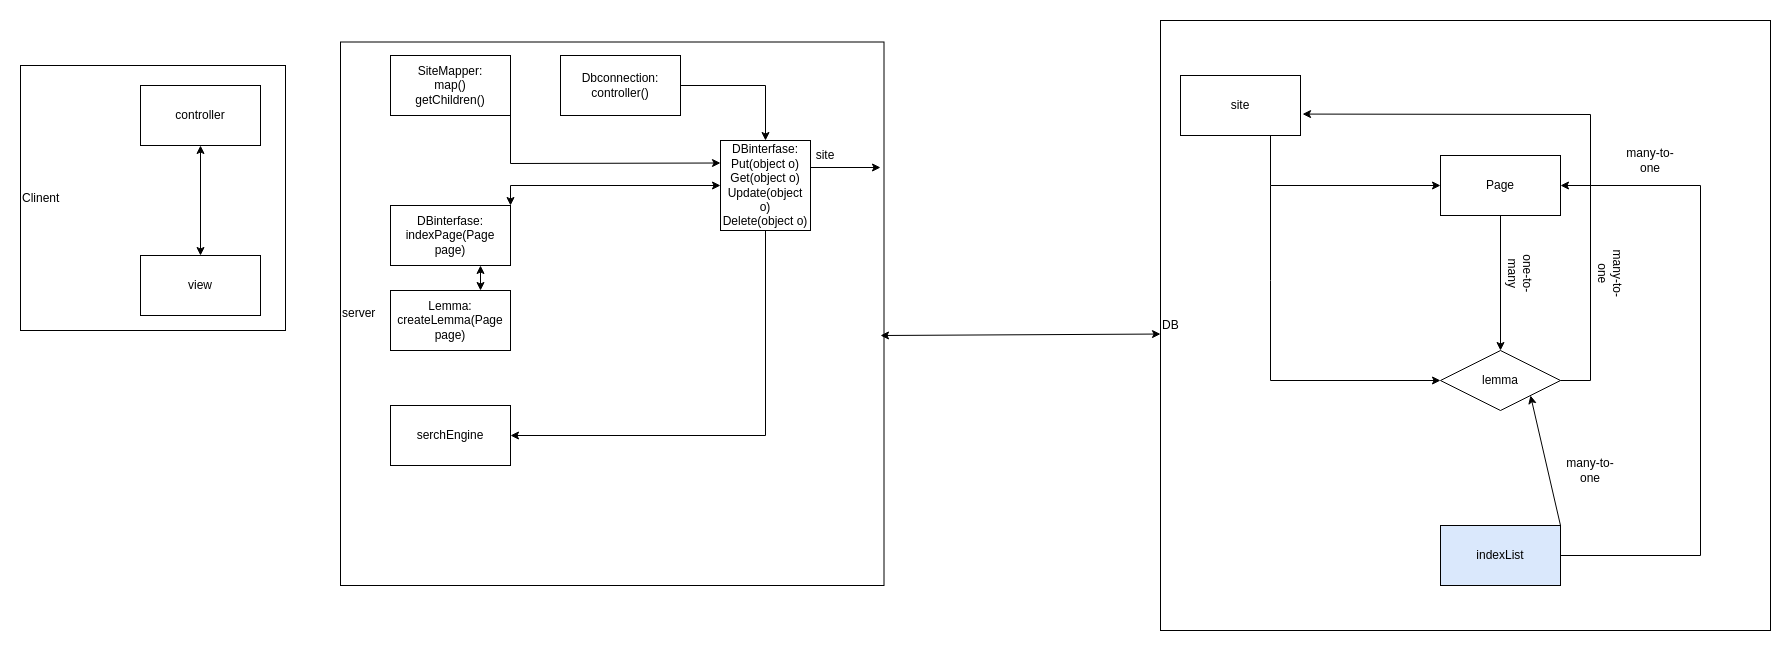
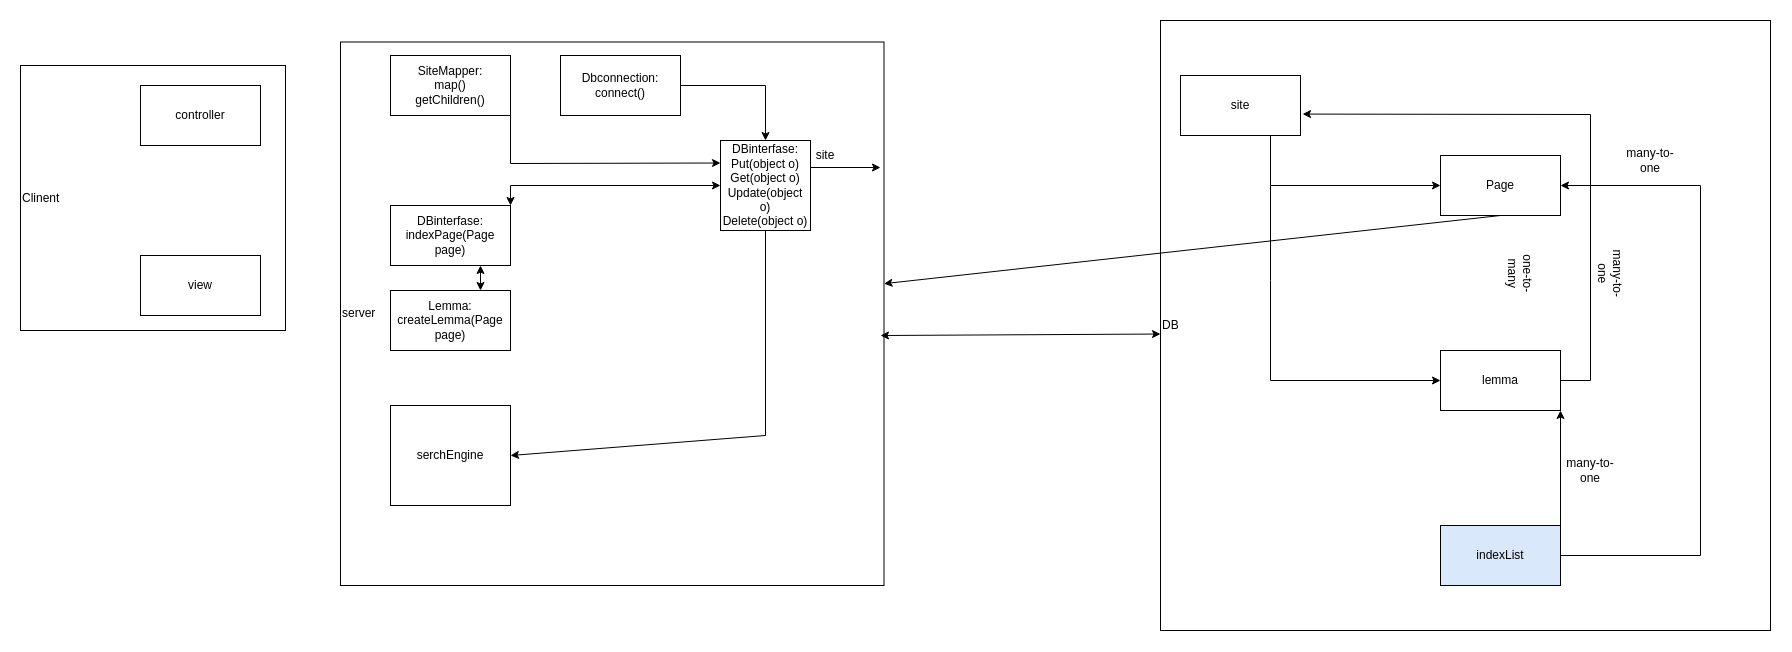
  <mxCell id="0" />
  <mxCell id="1" parent="0" />
  <mxCell id="2" value="server" style="whiteSpace=wrap;html=1;aspect=fixed;align=left;" vertex="1" parent="1"><mxGeometry x="340" y="41.5" width="543.5" height="543.5" as="geometry" /></mxCell>
  <mxCell id="3" value="&lt;div style=&quot;text-align: justify&quot;&gt;&lt;span&gt;Clinent&lt;/span&gt;&lt;/div&gt;" style="whiteSpace=wrap;html=1;aspect=fixed;align=left;" vertex="1" parent="1"><mxGeometry x="20" y="65" width="265" height="265" as="geometry" /></mxCell>
  <mxCell id="4" value="DB" style="whiteSpace=wrap;html=1;aspect=fixed;align=left;" vertex="1" parent="1"><mxGeometry x="1160" y="20" width="610" height="610" as="geometry" /></mxCell>
  <mxCell id="5" value="controller" style="rounded=0;whiteSpace=wrap;html=1;" vertex="1" parent="1"><mxGeometry x="140" y="85" width="120" height="60" as="geometry" /></mxCell>
  <mxCell id="6" value="view" style="rounded=0;whiteSpace=wrap;html=1;" vertex="1" parent="1"><mxGeometry x="140" y="255" width="120" height="60" as="geometry" /></mxCell>
  <mxCell id="7" value="SiteMapper:&lt;br&gt;map()&lt;br&gt;getChildren()" style="rounded=0;whiteSpace=wrap;html=1;" vertex="1" parent="1"><mxGeometry x="390" y="55" width="120" height="60" as="geometry" /></mxCell>
  <mxCell id="8" value="DBinterfase:&lt;br&gt;indexPage(Page page)" style="rounded=0;whiteSpace=wrap;html=1;" vertex="1" parent="1"><mxGeometry x="390" y="205" width="120" height="60" as="geometry" /></mxCell>
- <mxCell id="9" value="serchEngine" style="rounded=0;whiteSpace=wrap;html=1;" vertex="1" parent="1"><mxGeometry x="390" y="405" width="120" height="60" as="geometry" /></mxCell>
+ <mxCell id="9" value="serchEngine" style="rounded=0;whiteSpace=wrap;html=1;" vertex="1" parent="1"><mxGeometry x="390" y="405" width="120" height="100" as="geometry" /></mxCell>
  <mxCell id="10" value="Page" style="rounded=0;whiteSpace=wrap;html=1;" vertex="1" parent="1"><mxGeometry x="1440" y="155" width="120" height="60" as="geometry" /></mxCell>
  <mxCell id="11" value="site" style="rounded=0;whiteSpace=wrap;html=1;" vertex="1" parent="1"><mxGeometry x="1180" y="75" width="120" height="60" as="geometry" /></mxCell>
- <mxCell id="12" value="lemma" style="rhombus;whiteSpace=wrap;html=1;" vertex="1" parent="1"><mxGeometry x="1440" y="350" width="120" height="60" as="geometry" /></mxCell>
+ <mxCell id="12" value="lemma" style="rounded=0;whiteSpace=wrap;html=1;" vertex="1" parent="1"><mxGeometry x="1440" y="350" width="120" height="60" as="geometry" /></mxCell>
  <mxCell id="13" value="indexList" style="rounded=0;whiteSpace=wrap;html=1;fillColor=#dae8fc;" vertex="1" parent="1"><mxGeometry x="1440" y="525" width="120" height="60" as="geometry" /></mxCell>
- <mxCell id="14" value="Dbconnection:&lt;br&gt;controller()" style="rounded=0;whiteSpace=wrap;html=1;" vertex="1" parent="1"><mxGeometry x="560" y="55" width="120" height="60" as="geometry" /></mxCell>
+ <mxCell id="14" value="Dbconnection:&lt;br&gt;connect()" style="rounded=0;whiteSpace=wrap;html=1;" vertex="1" parent="1"><mxGeometry x="560" y="55" width="120" height="60" as="geometry" /></mxCell>
  <mxCell id="15" value="" style="endArrow=classic;html=1;rounded=0;entryX=0;entryY=0.5;entryDx=0;entryDy=0;exitX=0.75;exitY=1;exitDx=0;exitDy=0;" edge="1" parent="1" source="11" target="10"><mxGeometry width="50" height="50" relative="1" as="geometry"><mxPoint x="960" y="355" as="sourcePoint" /><mxPoint x="1010" y="305" as="targetPoint" /><Array as="points"><mxPoint x="1270" y="185" /></Array></mxGeometry></mxCell>
  <mxCell id="16" value="" style="endArrow=classic;html=1;rounded=0;entryX=0;entryY=0.5;entryDx=0;entryDy=0;" edge="1" parent="1" target="12"><mxGeometry width="50" height="50" relative="1" as="geometry"><mxPoint x="1270" y="185" as="sourcePoint" /><mxPoint x="1010" y="305" as="targetPoint" /><Array as="points"><mxPoint x="1270" y="280" /><mxPoint x="1270" y="380" /></Array></mxGeometry></mxCell>
  <mxCell id="17" value="" style="endArrow=classic;html=1;rounded=0;exitX=1;exitY=0.5;exitDx=0;exitDy=0;entryX=1.017;entryY=0.643;entryDx=0;entryDy=0;entryPerimeter=0;" edge="1" parent="1" source="12" target="11"><mxGeometry width="50" height="50" relative="1" as="geometry"><mxPoint x="1550" y="405" as="sourcePoint" /><mxPoint x="1600" y="355" as="targetPoint" /><Array as="points"><mxPoint x="1590" y="380" /><mxPoint x="1590" y="114" /></Array></mxGeometry></mxCell>
- <mxCell id="18" value="" style="endArrow=classic;html=1;rounded=0;exitX=0.5;exitY=1;exitDx=0;exitDy=0;entryX=0.5;entryY=0;entryDx=0;entryDy=0;" edge="1" parent="1" source="10" target="12"><mxGeometry width="50" height="50" relative="1" as="geometry"><mxPoint x="1550" y="405" as="sourcePoint" /><mxPoint x="1600" y="355" as="targetPoint" /></mxGeometry></mxCell>
+ <mxCell id="18" value="" style="endArrow=classic;html=1;rounded=0;exitX=0.5;exitY=1;exitDx=0;exitDy=0;" edge="1" parent="1" source="10" target="2"><mxGeometry width="50" height="50" relative="1" as="geometry"><mxPoint x="1550" y="405" as="sourcePoint" /><mxPoint x="1600" y="355" as="targetPoint" /></mxGeometry></mxCell>
  <mxCell id="19" value="" style="endArrow=classic;html=1;rounded=0;exitX=1;exitY=0.5;exitDx=0;exitDy=0;entryX=1;entryY=0.5;entryDx=0;entryDy=0;" edge="1" parent="1" source="13" target="10"><mxGeometry width="50" height="50" relative="1" as="geometry"><mxPoint x="1550" y="405" as="sourcePoint" /><mxPoint x="1600" y="355" as="targetPoint" /><Array as="points"><mxPoint x="1700" y="555" /><mxPoint x="1700" y="185" /></Array></mxGeometry></mxCell>
  <mxCell id="20" value="" style="endArrow=classic;html=1;rounded=0;exitX=1;exitY=0;exitDx=0;exitDy=0;entryX=1;entryY=1;entryDx=0;entryDy=0;" edge="1" parent="1" source="13" target="12"><mxGeometry width="50" height="50" relative="1" as="geometry"><mxPoint x="1550" y="375" as="sourcePoint" /><mxPoint x="1600" y="325" as="targetPoint" /></mxGeometry></mxCell>
  <mxCell id="21" value="" style="endArrow=classic;html=1;rounded=0;" edge="1" parent="1"><mxGeometry width="50" height="50" relative="1" as="geometry"><mxPoint x="790" y="167" as="sourcePoint" /><mxPoint x="880" y="167" as="targetPoint" /><Array as="points" /></mxGeometry></mxCell>
  <mxCell id="22" value="one-to-many" style="text;html=1;strokeColor=none;fillColor=none;align=center;verticalAlign=middle;whiteSpace=wrap;rounded=0;rotation=90;" vertex="1" parent="1"><mxGeometry x="1490" y="258.25" width="60" height="30" as="geometry" /></mxCell>
  <mxCell id="23" value="many-to-one" style="text;html=1;strokeColor=none;fillColor=none;align=center;verticalAlign=middle;whiteSpace=wrap;rounded=0;rotation=90;" vertex="1" parent="1"><mxGeometry x="1580" y="258.25" width="60" height="30" as="geometry" /></mxCell>
  <mxCell id="24" value="many-to-one" style="text;html=1;strokeColor=none;fillColor=none;align=center;verticalAlign=middle;whiteSpace=wrap;rounded=0;rotation=0;" vertex="1" parent="1"><mxGeometry x="1620" y="145" width="60" height="30" as="geometry" /></mxCell>
  <mxCell id="25" value="many-to-one" style="text;html=1;strokeColor=none;fillColor=none;align=center;verticalAlign=middle;whiteSpace=wrap;rounded=0;rotation=0;" vertex="1" parent="1"><mxGeometry x="1560" y="455" width="60" height="30" as="geometry" /></mxCell>
  <mxCell id="26" value="site" style="text;html=1;strokeColor=none;fillColor=none;align=center;verticalAlign=middle;whiteSpace=wrap;rounded=0;" vertex="1" parent="1"><mxGeometry x="810" y="140" width="30" height="30" as="geometry" /></mxCell>
  <mxCell id="27" value="DBinterfase:&lt;br&gt;Put(object o)&lt;br&gt;Get(object o)&lt;br&gt;Update(object o)&lt;br&gt;Delete(object o)" style="whiteSpace=wrap;html=1;aspect=fixed;" vertex="1" parent="1"><mxGeometry x="720" y="140" width="90" height="90" as="geometry" /></mxCell>
  <mxCell id="28" value="" style="endArrow=classic;html=1;rounded=0;exitX=1;exitY=0.5;exitDx=0;exitDy=0;entryX=0.5;entryY=0;entryDx=0;entryDy=0;" edge="1" parent="1" source="14" target="27"><mxGeometry width="50" height="50" relative="1" as="geometry"><mxPoint x="830" y="345" as="sourcePoint" /><mxPoint x="880" y="295" as="targetPoint" /><Array as="points"><mxPoint x="765" y="85" /></Array></mxGeometry></mxCell>
  <mxCell id="29" value="" style="endArrow=classic;html=1;rounded=0;exitX=1;exitY=1;exitDx=0;exitDy=0;entryX=0;entryY=0.25;entryDx=0;entryDy=0;" edge="1" parent="1" source="7" target="27"><mxGeometry width="50" height="50" relative="1" as="geometry"><mxPoint x="830" y="345" as="sourcePoint" /><mxPoint x="880" y="295" as="targetPoint" /><Array as="points"><mxPoint x="510" y="163" /></Array></mxGeometry></mxCell>
  <mxCell id="30" value="" style="endArrow=classic;startArrow=classic;html=1;rounded=0;entryX=0;entryY=0.5;entryDx=0;entryDy=0;" edge="1" parent="1" target="27"><mxGeometry width="50" height="50" relative="1" as="geometry"><mxPoint x="510" y="205" as="sourcePoint" /><mxPoint x="780" y="295" as="targetPoint" /><Array as="points"><mxPoint x="510" y="185" /></Array></mxGeometry></mxCell>
  <mxCell id="31" value="Lemma:&lt;br&gt;createLemma(Page page)" style="rounded=0;whiteSpace=wrap;html=1;" vertex="1" parent="1"><mxGeometry x="390" y="290" width="120" height="60" as="geometry" /></mxCell>
  <mxCell id="32" value="" style="endArrow=classic;html=1;rounded=0;exitX=0.5;exitY=1;exitDx=0;exitDy=0;entryX=1;entryY=0.5;entryDx=0;entryDy=0;" edge="1" parent="1" source="27" target="9"><mxGeometry width="50" height="50" relative="1" as="geometry"><mxPoint x="540" y="395" as="sourcePoint" /><mxPoint x="590" y="345" as="targetPoint" /><Array as="points"><mxPoint x="765" y="435" /></Array></mxGeometry></mxCell>
  <mxCell id="33" value="" style="endArrow=classic;startArrow=classic;html=1;rounded=0;exitX=0.75;exitY=0;exitDx=0;exitDy=0;entryX=0.75;entryY=1;entryDx=0;entryDy=0;" edge="1" parent="1" source="31" target="8"><mxGeometry width="50" height="50" relative="1" as="geometry"><mxPoint x="510" y="365" as="sourcePoint" /><mxPoint x="560" y="315" as="targetPoint" /></mxGeometry></mxCell>
- <mxCell id="34" value="" style="endArrow=classic;startArrow=classic;html=1;rounded=0;exitX=0.5;exitY=0;exitDx=0;exitDy=0;entryX=0.5;entryY=1;entryDx=0;entryDy=0;" edge="1" parent="1" source="6" target="5"><mxGeometry width="50" height="50" relative="1" as="geometry"><mxPoint x="370" y="315" as="sourcePoint" /><mxPoint x="420" y="265" as="targetPoint" /></mxGeometry></mxCell>
  <mxCell id="35" value="" style="endArrow=classic;startArrow=classic;html=1;rounded=0;entryX=0;entryY=0.514;entryDx=0;entryDy=0;entryPerimeter=0;" edge="1" parent="1" target="4"><mxGeometry width="50" height="50" relative="1" as="geometry"><mxPoint x="880" y="335" as="sourcePoint" /><mxPoint x="930" y="285" as="targetPoint" /></mxGeometry></mxCell>
